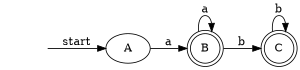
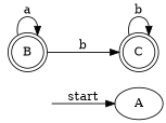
  digraph {
    rankdir=LR
    node [shape=doublecircle]
    empty [color=white fontcolor=white margin=0 shape=none style=invisible]
    n2 [label=A shape=""]
    n3 [label=B]
    n4 [label=C]
    empty -> n2 [label=start]
-   n2 -> n3 [label=a]
    n3 -> n3 [label=a]
    n3 -> n4 [label=b]
    n4 -> n4 [label=b]
  }
